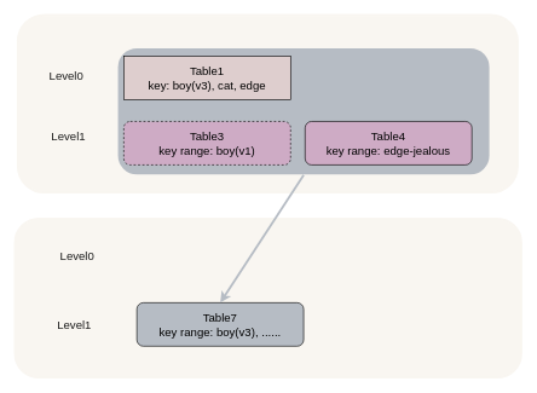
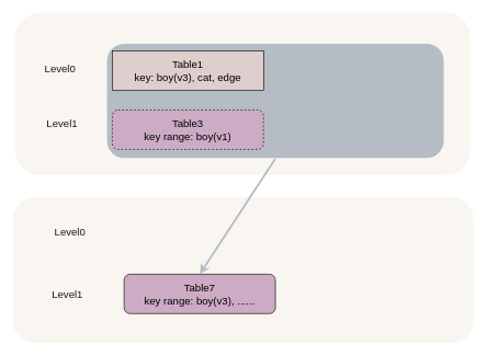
  <mxCell id="0" />
  <mxCell id="1" parent="0" />
  <mxCell id="2" value="" style="rounded=1;whiteSpace=wrap;html=1;strokeColor=#F9F6F1;strokeWidth=3;fontSize=16;fontColor=#1A1A1A;fillColor=#F9F6F1;" parent="1" vertex="1"><mxGeometry x="20" y="301" width="698" height="219" as="geometry" /></mxCell>
  <mxCell id="3" value="" style="rounded=1;whiteSpace=wrap;html=1;strokeColor=#F9F6F1;strokeWidth=3;fontSize=16;fontColor=#1A1A1A;fillColor=#F9F6F1;" parent="1" vertex="1"><mxGeometry x="24" y="20" width="689" height="245" as="geometry" /></mxCell>
  <mxCell id="4" value="" style="rounded=1;whiteSpace=wrap;html=1;fillColor=#B6BCC4;strokeColor=none;strokeWidth=3;" parent="1" vertex="1"><mxGeometry x="162" y="66" width="512" height="174" as="geometry" /></mxCell>
  <mxCell id="5" value="Table1&lt;br&gt;key: boy(v3), cat, edge" style="whiteSpace=wrap;html=1;fontSize=16;fillColor=#DECECE;rounded=0;" parent="1" vertex="1"><mxGeometry x="170" y="77" width="230" height="60" as="geometry" /></mxCell>
  <mxCell id="6" value="Table3&lt;br&gt;key range: boy(v1)" style="rounded=1;whiteSpace=wrap;html=1;fontSize=16;fillColor=#CEABC5;dashed=1;" parent="1" vertex="1"><mxGeometry x="170" y="167" width="230" height="60" as="geometry" /></mxCell>
- <mxCell id="7" value="Table4&lt;br&gt;key range: edge-jealous" style="rounded=1;whiteSpace=wrap;html=1;fontSize=16;fillColor=#CEABC5;" parent="1" vertex="1"><mxGeometry x="420" y="167" width="230" height="60" as="geometry" /></mxCell>
- <mxCell id="8" value="Table7&lt;br&gt;key range: boy(v3), ......" style="rounded=1;whiteSpace=wrap;html=1;fontSize=16;fillColor=#B6BCC4;" parent="1" vertex="1"><mxGeometry x="188" y="417" width="230" height="60" as="geometry" /></mxCell>
+ <mxCell id="8" value="Table7&lt;br&gt;key range: boy(v3), ......" style="rounded=1;whiteSpace=wrap;html=1;fontSize=16;fillColor=#ceabc5;" parent="1" vertex="1"><mxGeometry x="188" y="417" width="230" height="60" as="geometry" /></mxCell>
  <mxCell id="9" value="&lt;font style=&quot;font-size: 16px;&quot; color=&quot;#1a1a1a&quot;&gt;Level0&lt;/font&gt;" style="text;html=1;strokeColor=none;fillColor=none;align=center;verticalAlign=middle;whiteSpace=wrap;rounded=0;strokeWidth=3;" parent="1" vertex="1"><mxGeometry x="61" y="89" width="60" height="30" as="geometry" /></mxCell>
  <mxCell id="10" value="&lt;font style=&quot;font-size: 16px;&quot; color=&quot;#1a1a1a&quot;&gt;Level1&lt;/font&gt;" style="text;html=1;strokeColor=none;fillColor=none;align=center;verticalAlign=middle;whiteSpace=wrap;rounded=0;strokeWidth=3;" parent="1" vertex="1"><mxGeometry x="64" y="172" width="60" height="30" as="geometry" /></mxCell>
  <mxCell id="11" value="&lt;font style=&quot;font-size: 16px;&quot; color=&quot;#1a1a1a&quot;&gt;Level0&lt;/font&gt;" style="text;html=1;strokeColor=none;fillColor=none;align=center;verticalAlign=middle;whiteSpace=wrap;rounded=0;strokeWidth=3;" parent="1" vertex="1"><mxGeometry x="76" y="338" width="60" height="30" as="geometry" /></mxCell>
  <mxCell id="12" value="&lt;font style=&quot;font-size: 16px;&quot; color=&quot;#1a1a1a&quot;&gt;Level1&lt;/font&gt;" style="text;html=1;strokeColor=none;fillColor=none;align=center;verticalAlign=middle;whiteSpace=wrap;rounded=0;strokeWidth=3;" parent="1" vertex="1"><mxGeometry x="72" y="432" width="60" height="30" as="geometry" /></mxCell>
  <mxCell id="13" value="" style="endArrow=classic;html=1;strokeColor=#B6BCC4;strokeWidth=3;fontSize=16;fontColor=#1A1A1A;exitX=0.5;exitY=1;exitDx=0;exitDy=0;entryX=0.5;entryY=0;entryDx=0;entryDy=0;" parent="1" target="8" edge="1"><mxGeometry width="50" height="50" relative="1" as="geometry"><mxPoint x="418" y="241" as="sourcePoint" /><mxPoint x="661" y="620" as="targetPoint" /></mxGeometry></mxCell>
